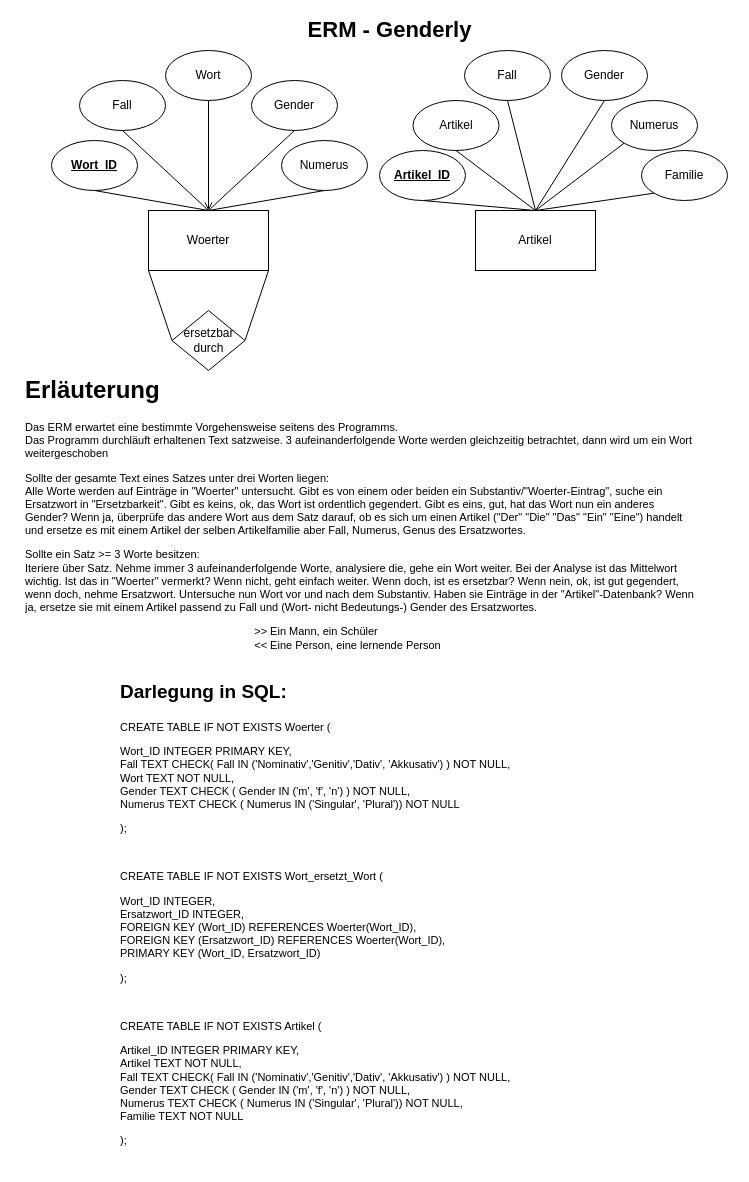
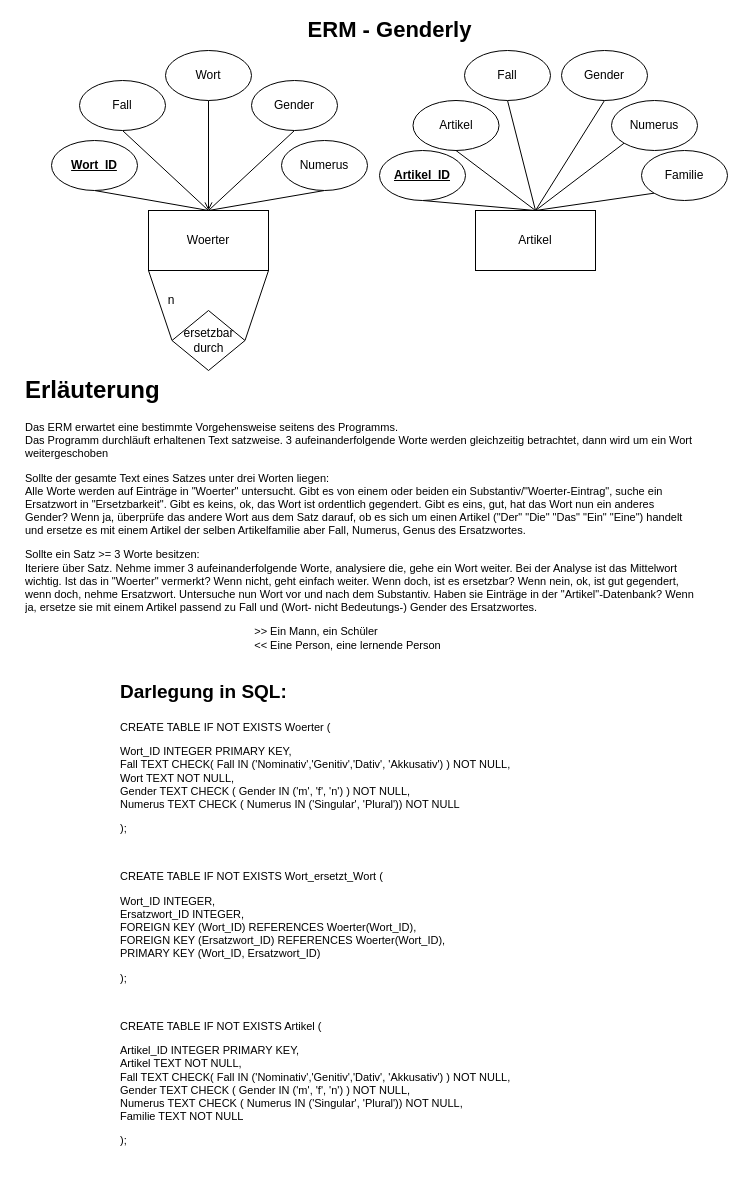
  <mxCell id="0" />
  <mxCell id="1" parent="0" />
  <mxCell id="2" style="rounded=0;orthogonalLoop=1;jettySize=auto;html=1;exitX=1;exitY=1;exitDx=0;exitDy=0;entryX=1;entryY=0.5;entryDx=0;entryDy=0;endArrow=none;endFill=0;" parent="1" source="6" target="10" edge="1"><mxGeometry relative="1" as="geometry" /></mxCell>
  <mxCell id="3" style="rounded=0;orthogonalLoop=1;jettySize=auto;html=1;exitX=0.5;exitY=0;exitDx=0;exitDy=0;entryX=0.5;entryY=1;entryDx=0;entryDy=0;endArrow=none;endFill=0;" parent="1" source="6" target="7" edge="1"><mxGeometry relative="1" as="geometry" /></mxCell>
  <mxCell id="4" style="rounded=0;orthogonalLoop=1;jettySize=auto;html=1;exitX=0.5;exitY=0;exitDx=0;exitDy=0;entryX=0.5;entryY=1;entryDx=0;entryDy=0;endArrow=none;endFill=0;" parent="1" source="6" target="8" edge="1"><mxGeometry relative="1" as="geometry" /></mxCell>
  <mxCell id="5" style="rounded=0;orthogonalLoop=1;jettySize=auto;html=1;exitX=0.5;exitY=0;exitDx=0;exitDy=0;entryX=0.5;entryY=1;entryDx=0;entryDy=0;endArrow=none;endFill=0;" parent="1" source="6" target="30" edge="1"><mxGeometry relative="1" as="geometry" /></mxCell>
  <mxCell id="6" value="Woerter" style="rounded=0;whiteSpace=wrap;html=1;" parent="1" vertex="1"><mxGeometry x="148" y="210" width="120" height="60" as="geometry" /></mxCell>
  <mxCell id="7" value="Gender" style="ellipse;whiteSpace=wrap;html=1;" parent="1" vertex="1"><mxGeometry x="251" y="80" width="86" height="50" as="geometry" /></mxCell>
  <mxCell id="8" value="Fall" style="ellipse;whiteSpace=wrap;html=1;" parent="1" vertex="1"><mxGeometry x="79" y="80" width="86" height="50" as="geometry" /></mxCell>
  <mxCell id="9" style="rounded=0;orthogonalLoop=1;jettySize=auto;html=1;entryX=0;entryY=0.5;entryDx=0;entryDy=0;endArrow=none;endFill=0;exitX=0;exitY=1;exitDx=0;exitDy=0;" parent="1" source="6" target="10" edge="1"><mxGeometry relative="1" as="geometry"><mxPoint x="61" y="400" as="sourcePoint" /><mxPoint x="208" y="430" as="targetPoint" /></mxGeometry></mxCell>
  <mxCell id="10" value="ersetzbar durch" style="rhombus;whiteSpace=wrap;html=1;" parent="1" vertex="1"><mxGeometry x="171.5" y="310" width="73" height="60" as="geometry" /></mxCell>
  <mxCell id="11" style="edgeStyle=none;rounded=0;orthogonalLoop=1;jettySize=auto;html=1;exitX=0.5;exitY=0;exitDx=0;exitDy=0;entryX=0.5;entryY=1;entryDx=0;entryDy=0;endArrow=none;endFill=0;" parent="1" source="14" target="24" edge="1"><mxGeometry relative="1" as="geometry" /></mxCell>
  <mxCell id="12" style="edgeStyle=none;rounded=0;orthogonalLoop=1;jettySize=auto;html=1;exitX=0.5;exitY=0;exitDx=0;exitDy=0;entryX=0;entryY=1;entryDx=0;entryDy=0;endArrow=none;endFill=0;" parent="1" source="14" target="31" edge="1"><mxGeometry relative="1" as="geometry" /></mxCell>
  <mxCell id="13" style="edgeStyle=none;rounded=0;orthogonalLoop=1;jettySize=auto;html=1;exitX=0.5;exitY=0;exitDx=0;exitDy=0;entryX=0;entryY=1;entryDx=0;entryDy=0;endArrow=none;endFill=0;" parent="1" source="14" target="32" edge="1"><mxGeometry relative="1" as="geometry" /></mxCell>
  <mxCell id="14" value="Artikel" style="rounded=0;whiteSpace=wrap;html=1;" parent="1" vertex="1"><mxGeometry x="475" y="210" width="120" height="60" as="geometry" /></mxCell>
  <mxCell id="15" style="edgeStyle=none;rounded=0;orthogonalLoop=1;jettySize=auto;html=1;exitX=0.5;exitY=1;exitDx=0;exitDy=0;entryX=0.5;entryY=0;entryDx=0;entryDy=0;endArrow=none;endFill=0;" parent="1" source="16" target="14" edge="1"><mxGeometry relative="1" as="geometry" /></mxCell>
  <mxCell id="16" value="Gender" style="ellipse;whiteSpace=wrap;html=1;" parent="1" vertex="1"><mxGeometry x="561" y="50" width="86" height="50" as="geometry" /></mxCell>
  <mxCell id="17" style="edgeStyle=none;rounded=0;orthogonalLoop=1;jettySize=auto;html=1;exitX=0.5;exitY=1;exitDx=0;exitDy=0;endArrow=none;endFill=0;entryX=0.5;entryY=0;entryDx=0;entryDy=0;" parent="1" source="18" target="14" edge="1"><mxGeometry relative="1" as="geometry"><mxPoint x="538" y="160" as="targetPoint" /></mxGeometry></mxCell>
  <mxCell id="18" value="Fall" style="ellipse;whiteSpace=wrap;html=1;" parent="1" vertex="1"><mxGeometry x="464" y="50" width="86" height="50" as="geometry" /></mxCell>
+ <mxCell id="19" value="n" style="text;html=1;strokeColor=none;fillColor=none;align=center;verticalAlign=middle;whiteSpace=wrap;rounded=0;" parent="1" vertex="1"><mxGeometry x="151" y="290" width="40" height="20" as="geometry" /></mxCell>
  <mxCell id="20" style="edgeStyle=none;rounded=0;orthogonalLoop=1;jettySize=auto;html=1;exitX=0.5;exitY=1;exitDx=0;exitDy=0;entryX=0.5;entryY=0;entryDx=0;entryDy=0;endArrow=open;endFill=0;" parent="1" source="21" target="6" edge="1"><mxGeometry relative="1" as="geometry" /></mxCell>
  <mxCell id="21" value="Wort" style="ellipse;whiteSpace=wrap;html=1;fontStyle=0" parent="1" vertex="1"><mxGeometry x="165" y="50" width="86" height="50" as="geometry" /></mxCell>
  <mxCell id="22" style="edgeStyle=none;rounded=0;orthogonalLoop=1;jettySize=auto;html=1;exitX=0.5;exitY=1;exitDx=0;exitDy=0;entryX=0.5;entryY=0;entryDx=0;entryDy=0;endArrow=none;endFill=0;" parent="1" source="23" target="6" edge="1"><mxGeometry relative="1" as="geometry" /></mxCell>
  <mxCell id="23" value="Wort_ID" style="ellipse;whiteSpace=wrap;html=1;fontStyle=5" parent="1" vertex="1"><mxGeometry x="51" y="140" width="86" height="50" as="geometry" /></mxCell>
  <mxCell id="24" value="Artikel_ID" style="ellipse;whiteSpace=wrap;html=1;fontStyle=5" parent="1" vertex="1"><mxGeometry x="379" y="150" width="86" height="50" as="geometry" /></mxCell>
  <mxCell id="25" style="edgeStyle=none;rounded=0;orthogonalLoop=1;jettySize=auto;html=1;exitX=0.5;exitY=1;exitDx=0;exitDy=0;entryX=0.5;entryY=0;entryDx=0;entryDy=0;endArrow=none;endFill=0;" parent="1" source="26" target="14" edge="1"><mxGeometry relative="1" as="geometry" /></mxCell>
  <mxCell id="26" value="Artikel" style="ellipse;whiteSpace=wrap;html=1;" parent="1" vertex="1"><mxGeometry x="412.5" y="100" width="86" height="50" as="geometry" /></mxCell>
  <mxCell id="27" value="&lt;h1&gt;Erläuterung&lt;/h1&gt;&lt;p style=&quot;font-size: 11px&quot;&gt;&lt;font style=&quot;font-size: 11px&quot;&gt;Das ERM erwartet eine bestimmte Vorgehensweise seitens des Programms.&lt;br&gt;Das Programm durchläuft erhaltenen Text satzweise. 3 aufeinanderfolgende Worte werden gleichzeitig betrachtet, dann wird um ein Wort weitergeschoben&lt;/font&gt;&lt;/p&gt;&lt;p style=&quot;font-size: 11px&quot;&gt;&lt;font style=&quot;font-size: 11px&quot;&gt;Sollte der gesamte Text eines Satzes unter drei Worten liegen:&lt;br&gt;Alle Worte werden auf Einträge in &quot;Woerter&quot; untersucht. Gibt es von einem oder beiden ein Substantiv/&quot;Woerter-Eintrag&quot;, suche ein Ersatzwort in &quot;Ersetzbarkeit&quot;. Gibt es keins, ok, das Wort ist ordentlich gegendert. Gibt es eins, gut, hat das Wort nun ein anderes Gender? Wenn ja, überprüfe das andere Wort aus dem Satz darauf, ob es sich um einen Artikel (&quot;Der&quot; &quot;Die&quot; &quot;Das&quot; &quot;Ein&quot; &quot;Eine&quot;) handelt und ersetze es mit einem Artikel der selben Artikelfamilie aber Fall, Numerus, Genus des Ersatzwortes.&lt;/font&gt;&lt;/p&gt;&lt;p style=&quot;font-size: 11px&quot;&gt;&lt;font style=&quot;font-size: 11px&quot;&gt;Sollte ein Satz &amp;gt;= 3 Worte besitzen:&lt;br&gt;Iteriere über Satz. Nehme immer 3 aufeinanderfolgende Worte, analysiere die, gehe ein Wort weiter. Bei der Analyse ist das Mittelwort wichtig. Ist das in &quot;Woerter&quot; vermerkt? Wenn nicht, geht einfach weiter. Wenn doch, ist es ersetzbar? Wenn nein, ok, ist gut gegendert, wenn doch, nehme Ersatzwort. Untersuche nun Wort vor und nach dem Substantiv. Haben sie Einträge in der &quot;Artikel&quot;-Datenbank? Wenn ja, ersetze sie mit einem Artikel passend zu Fall und (Wort- nicht Bedeutungs-) Gender des Ersatzwortes.&lt;/font&gt;&lt;/p&gt;&lt;p style=&quot;font-size: 11px&quot;&gt;&lt;font style=&quot;font-size: 11px&quot;&gt;&amp;nbsp; &amp;nbsp; &amp;nbsp; &amp;nbsp; &amp;nbsp; &amp;nbsp; &amp;nbsp; &amp;nbsp; &amp;nbsp; &amp;nbsp; &amp;nbsp; &amp;nbsp; &amp;nbsp; &amp;nbsp; &amp;nbsp; &amp;nbsp; &amp;nbsp; &amp;nbsp; &amp;nbsp; &amp;nbsp; &amp;nbsp; &amp;nbsp; &amp;nbsp; &amp;nbsp; &amp;nbsp; &amp;nbsp; &amp;nbsp; &amp;nbsp; &amp;nbsp; &amp;nbsp; &amp;nbsp; &amp;nbsp; &amp;nbsp; &amp;nbsp; &amp;nbsp; &amp;nbsp; &amp;nbsp; &amp;nbsp;&amp;gt;&amp;gt; Ein Mann, ein Schüler&lt;br&gt;&amp;nbsp; &amp;nbsp; &amp;nbsp; &amp;nbsp; &amp;nbsp; &amp;nbsp; &amp;nbsp; &amp;nbsp; &amp;nbsp; &amp;nbsp; &amp;nbsp; &amp;nbsp; &amp;nbsp; &amp;nbsp; &amp;nbsp; &amp;nbsp; &amp;nbsp; &amp;nbsp; &amp;nbsp; &amp;nbsp; &amp;nbsp; &amp;nbsp; &amp;nbsp; &amp;nbsp; &amp;nbsp; &amp;nbsp; &amp;nbsp; &amp;nbsp; &amp;nbsp; &amp;nbsp; &amp;nbsp; &amp;nbsp; &amp;nbsp; &amp;nbsp; &amp;nbsp; &amp;nbsp; &amp;nbsp; &amp;nbsp;&amp;lt;&amp;lt; Eine Person, eine lernende Person&lt;/font&gt;&lt;/p&gt;" style="text;html=1;strokeColor=none;fillColor=none;spacing=5;spacingTop=-20;whiteSpace=wrap;overflow=hidden;rounded=0;" parent="1" vertex="1"><mxGeometry x="20" y="370" width="683" height="335" as="geometry" /></mxCell>
  <mxCell id="28" value="ERM - Genderly" style="text;html=1;strokeColor=none;fillColor=none;align=center;verticalAlign=middle;whiteSpace=wrap;rounded=0;fontSize=22;fontStyle=1" parent="1" vertex="1"><mxGeometry x="303.5" y="20" width="171" height="20" as="geometry" /></mxCell>
  <mxCell id="29" value="&lt;h1&gt;&lt;font style=&quot;font-size: 19px&quot;&gt;Darlegung in SQL:&lt;/font&gt;&lt;/h1&gt;&lt;h1 style=&quot;font-size: 11px&quot;&gt;&lt;font style=&quot;font-size: 11px&quot;&gt;&lt;span style=&quot;font-weight: normal&quot;&gt;CREATE TABLE IF NOT EXISTS Woerter (&lt;/span&gt;&lt;br&gt;&lt;/font&gt;&lt;/h1&gt;&lt;p style=&quot;font-size: 11px&quot;&gt;&lt;font style=&quot;font-size: 11px&quot;&gt;&lt;span&gt;&#09;&lt;/span&gt;&lt;span&gt;&#09;&lt;/span&gt;Wort_ID INTEGER PRIMARY KEY,&lt;br&gt;&lt;span&gt;&lt;span&gt;&#09;&lt;/span&gt;Fall TEXT CHECK( Fall IN ('Nominativ','Genitiv','Dativ', 'Akkusativ') ) NOT NULL,&lt;br&gt;&lt;/span&gt;&lt;span&gt;&lt;span&gt;&#09;&lt;/span&gt;Wort TEXT NOT NULL,&lt;br&gt;&lt;/span&gt;&lt;span&gt;&lt;span&gt;&#09;&lt;/span&gt;Gender TEXT CHECK ( Gender IN ('m', 'f', 'n') ) NOT NULL,&lt;br&gt;Numerus TEXT CHECK ( Numerus IN ('Singular', 'Plural')) NOT NULL&lt;/span&gt;&lt;/font&gt;&lt;/p&gt;&lt;p style=&quot;font-size: 11px&quot;&gt;&lt;font style=&quot;font-size: 11px&quot;&gt;);&lt;/font&gt;&lt;/p&gt;&lt;p style=&quot;font-size: 11px&quot;&gt;&lt;font style=&quot;font-size: 11px&quot;&gt;&lt;br&gt;&lt;/font&gt;&lt;/p&gt;&lt;p style=&quot;font-size: 11px&quot;&gt;&lt;font style=&quot;font-size: 11px&quot;&gt;CREATE TABLE IF NOT EXISTS Wort_ersetzt_Wort (&lt;/font&gt;&lt;/p&gt;&lt;p style=&quot;font-size: 11px&quot;&gt;&lt;font style=&quot;font-size: 11px&quot;&gt;&lt;span&gt;&#09;&lt;/span&gt;&lt;span&gt;&#09;&lt;/span&gt;Wort_ID INTEGER,&lt;br&gt;&lt;span&gt;&lt;span&gt;&#09;&lt;/span&gt;Ersatzwort_ID INTEGER,&lt;br&gt;&lt;/span&gt;&lt;span&gt;&lt;span&gt;&#09;&lt;/span&gt;FOREIGN KEY (Wort_ID) REFERENCES Woerter(Wort_ID),&lt;br&gt;&lt;/span&gt;&lt;span&gt;&lt;span&gt;&#09;&lt;/span&gt;FOREIGN KEY (Ersatzwort_ID) REFERENCES Woerter(Wort_ID),&lt;br&gt;&lt;/span&gt;&lt;span&gt;&lt;span&gt;&#09;&lt;/span&gt;PRIMARY KEY (Wort_ID, Ersatzwort_ID)&lt;/span&gt;&lt;/font&gt;&lt;/p&gt;&lt;p style=&quot;font-size: 11px&quot;&gt;&lt;font style=&quot;font-size: 11px&quot;&gt;);&lt;/font&gt;&lt;/p&gt;&lt;p style=&quot;font-size: 11px&quot;&gt;&lt;font style=&quot;font-size: 11px&quot;&gt;&lt;br&gt;&lt;/font&gt;&lt;/p&gt;&lt;p style=&quot;font-size: 11px&quot;&gt;&lt;font style=&quot;font-size: 11px&quot;&gt;CREATE TABLE IF NOT EXISTS Artikel (&lt;/font&gt;&lt;/p&gt;&lt;p style=&quot;font-size: 11px&quot;&gt;&lt;font style=&quot;font-size: 11px&quot;&gt;&lt;span&gt;&lt;span&gt;&#09;&lt;/span&gt;Artikel_ID INTEGER PRIMARY KEY,&lt;br&gt;&lt;/span&gt;&lt;span&gt;&#09;&lt;/span&gt;Artikel TEXT NOT NULL,&lt;br&gt;&lt;span&gt;Fall TEXT CHECK( Fall IN ('Nominativ','Genitiv','Dativ', 'Akkusativ') ) NOT NULL,&lt;br&gt;&lt;/span&gt;&lt;span&gt;Gender TEXT CHECK ( Gender IN ('m', 'f', 'n') ) NOT NULL,&lt;br&gt;&lt;/span&gt;Numerus TEXT CHECK ( Numerus IN ('Singular', 'Plural')) NOT NULL,&lt;br&gt;&lt;span&gt;Familie TEXT NOT NULL&lt;/span&gt;&lt;/font&gt;&lt;/p&gt;&lt;p style=&quot;font-size: 11px&quot;&gt;&lt;font style=&quot;font-size: 11px&quot;&gt;);&lt;/font&gt;&lt;/p&gt;" style="text;html=1;strokeColor=none;fillColor=none;spacing=5;spacingTop=-20;whiteSpace=wrap;overflow=hidden;rounded=0;" parent="1" vertex="1"><mxGeometry x="115" y="670" width="493" height="490" as="geometry" /></mxCell>
  <mxCell id="30" value="Numerus" style="ellipse;whiteSpace=wrap;html=1;" parent="1" vertex="1"><mxGeometry x="281" y="140" width="86" height="50" as="geometry" /></mxCell>
  <mxCell id="31" value="Numerus" style="ellipse;whiteSpace=wrap;html=1;" parent="1" vertex="1"><mxGeometry x="611" y="100" width="86" height="50" as="geometry" /></mxCell>
  <mxCell id="32" value="Familie" style="ellipse;whiteSpace=wrap;html=1;" parent="1" vertex="1"><mxGeometry x="641" y="150" width="86" height="50" as="geometry" /></mxCell>
